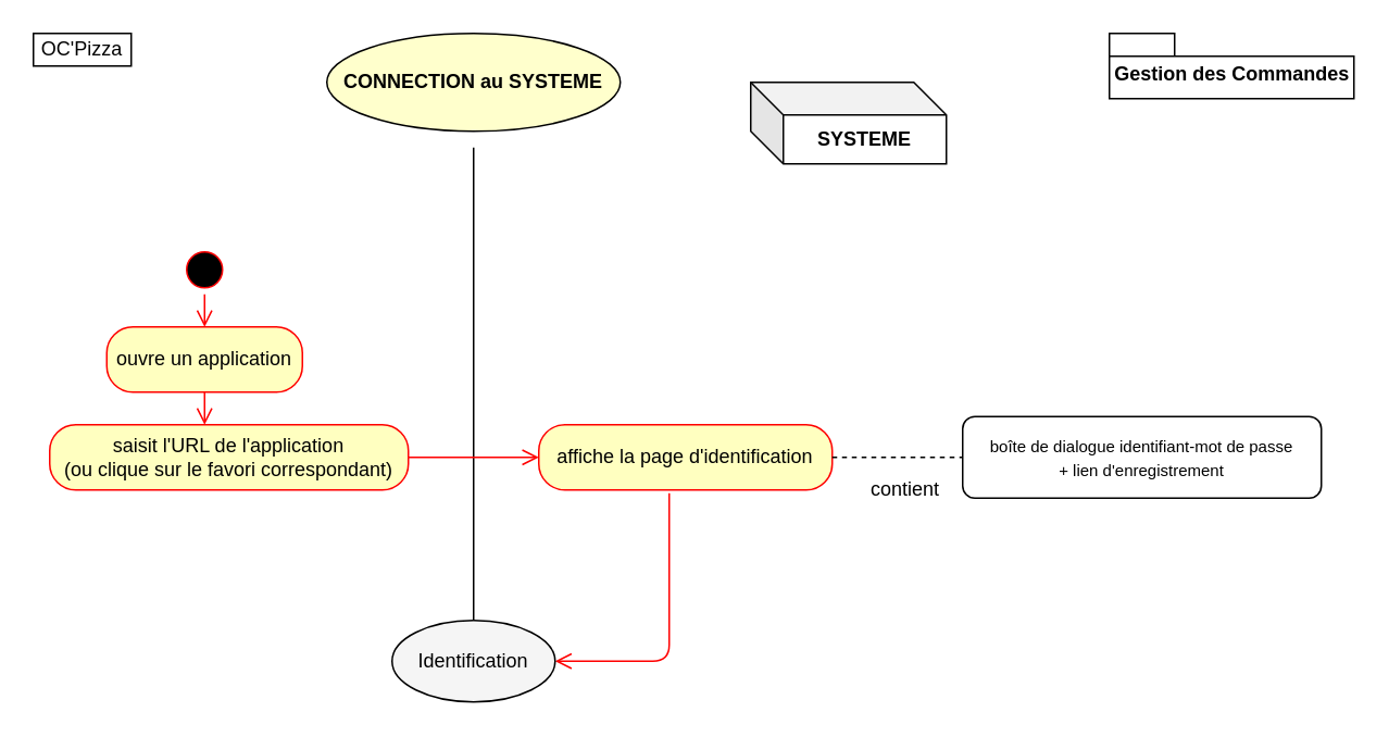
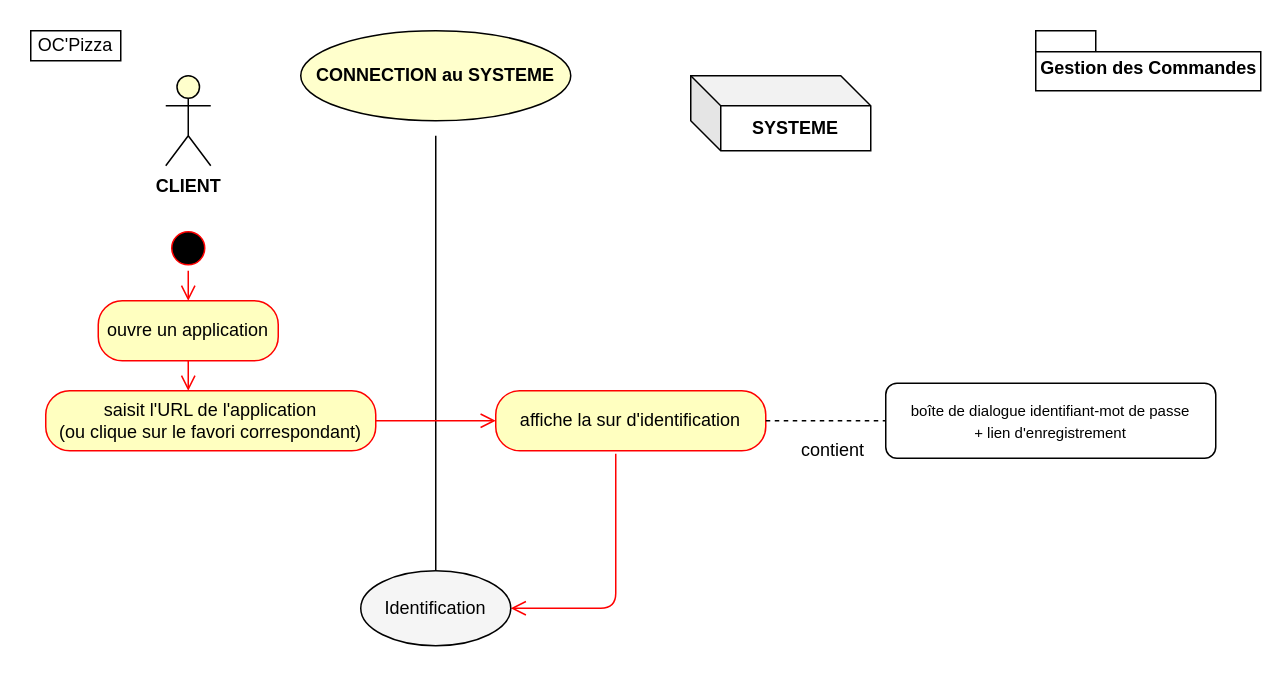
  <mxCell id="0" />
  <mxCell id="1" parent="0" />
  <mxCell id="2" value="" style="endArrow=none;html=1;" parent="1" source="19" edge="1"><mxGeometry width="50" height="50" relative="1" as="geometry"><mxPoint x="290" y="1170" as="sourcePoint" /><mxPoint x="290" y="90" as="targetPoint" /></mxGeometry></mxCell>
  <mxCell id="3" value="OC'Pizza" style="whiteSpace=wrap;html=1;rounded=0;" parent="1" vertex="1"><mxGeometry x="20" y="20" width="60" height="20" as="geometry" /></mxCell>
+ <mxCell id="4" value="&lt;b&gt;CLIENT&lt;/b&gt;" style="shape=umlActor;verticalLabelPosition=bottom;labelBackgroundColor=#ffffff;verticalAlign=top;html=1;outlineConnect=0;fillColor=#FFFFCC;" parent="1" vertex="1"><mxGeometry x="110" y="50" width="30" height="60" as="geometry" /></mxCell>
  <mxCell id="5" value="&lt;b&gt;CONNECTION au SYSTEME&lt;/b&gt;" style="ellipse;whiteSpace=wrap;html=1;fillColor=#FFFFCC;" parent="1" vertex="1"><mxGeometry x="200" y="20" width="180" height="60" as="geometry" /></mxCell>
  <mxCell id="6" value="&lt;b&gt;SYSTEME&lt;/b&gt;" style="shape=cube;whiteSpace=wrap;html=1;boundedLbl=1;backgroundOutline=1;darkOpacity=0.05;darkOpacity2=0.1;" parent="1" vertex="1"><mxGeometry x="460" y="50" width="120" height="50" as="geometry" /></mxCell>
- <mxCell id="7" value="Gestion des Commandes" style="shape=folder;fontStyle=1;spacingTop=10;tabWidth=40;tabHeight=14;tabPosition=left;html=1;" parent="1" vertex="1"><mxGeometry x="680" y="20" width="150" height="40" as="geometry" /></mxCell>
+ <mxCell id="7" value="Gestion des Commandes" style="shape=folder;fontStyle=1;spacingTop=10;tabWidth=40;tabHeight=14;tabPosition=left;html=1;" parent="1" vertex="1"><mxGeometry x="690" y="20" width="150" height="40" as="geometry" /></mxCell>
  <mxCell id="8" value="" style="ellipse;html=1;shape=startState;fillColor=#000000;strokeColor=#ff0000;" parent="1" vertex="1"><mxGeometry x="110" y="150" width="30" height="30" as="geometry" /></mxCell>
  <mxCell id="9" value="" style="edgeStyle=orthogonalEdgeStyle;html=1;verticalAlign=bottom;endArrow=open;endSize=8;strokeColor=#ff0000;" parent="1" source="8" edge="1"><mxGeometry relative="1" as="geometry"><mxPoint x="125" y="200" as="targetPoint" /></mxGeometry></mxCell>
  <mxCell id="10" value="ouvre un application" style="rounded=1;whiteSpace=wrap;html=1;arcSize=40;fontColor=#000000;fillColor=#ffffc0;strokeColor=#ff0000;" parent="1" vertex="1"><mxGeometry x="65" y="200" width="120" height="40" as="geometry" /></mxCell>
  <mxCell id="11" value="" style="edgeStyle=orthogonalEdgeStyle;html=1;verticalAlign=bottom;endArrow=open;endSize=8;strokeColor=#ff0000;" parent="1" edge="1"><mxGeometry relative="1" as="geometry"><mxPoint x="125" y="260" as="targetPoint" /><mxPoint x="125" y="255" as="sourcePoint" /><Array as="points"><mxPoint x="125" y="235" /><mxPoint x="125" y="235" /></Array></mxGeometry></mxCell>
  <mxCell id="12" value="saisit l'URL de l'application&lt;br&gt;(ou clique sur le favori correspondant)" style="rounded=1;whiteSpace=wrap;html=1;arcSize=40;fontColor=#000000;fillColor=#ffffc0;strokeColor=#ff0000;" parent="1" vertex="1"><mxGeometry x="30" y="260" width="220" height="40" as="geometry" /></mxCell>
  <mxCell id="13" value="" style="edgeStyle=orthogonalEdgeStyle;html=1;verticalAlign=bottom;endArrow=open;endSize=8;strokeColor=#ff0000;exitX=1;exitY=0.5;exitDx=0;exitDy=0;" parent="1" source="12" edge="1"><mxGeometry relative="1" as="geometry"><mxPoint x="330" y="280" as="targetPoint" /></mxGeometry></mxCell>
- <mxCell id="14" value="affiche la page d'identification" style="rounded=1;whiteSpace=wrap;html=1;arcSize=40;fontColor=#000000;fillColor=#ffffc0;strokeColor=#ff0000;" parent="1" vertex="1"><mxGeometry x="330" y="260" width="180" height="40" as="geometry" /></mxCell>
+ <mxCell id="14" value="affiche la sur d'identification" style="rounded=1;whiteSpace=wrap;html=1;arcSize=40;fontColor=#000000;fillColor=#ffffc0;strokeColor=#ff0000;" parent="1" vertex="1"><mxGeometry x="330" y="260" width="180" height="40" as="geometry" /></mxCell>
  <mxCell id="15" value="" style="edgeStyle=orthogonalEdgeStyle;html=1;verticalAlign=bottom;endArrow=open;endSize=8;strokeColor=#ff0000;" parent="1" edge="1"><mxGeometry relative="1" as="geometry"><mxPoint x="340" y="405" as="targetPoint" /><mxPoint x="410" y="302" as="sourcePoint" /><Array as="points"><mxPoint x="410" y="405" /></Array></mxGeometry></mxCell>
  <mxCell id="16" value="&lt;font style=&quot;font-size: 10px&quot;&gt;boîte de dialogue identifiant-mot de passe&lt;br&gt;+ lien d'enregistrement&lt;br&gt;&lt;/font&gt;" style="rounded=1;whiteSpace=wrap;html=1;" parent="1" vertex="1"><mxGeometry x="590" y="255" width="220" height="50" as="geometry" /></mxCell>
  <mxCell id="17" value="" style="endArrow=none;dashed=1;html=1;entryX=0;entryY=0.5;entryDx=0;entryDy=0;" parent="1" source="14" target="16" edge="1"><mxGeometry width="50" height="50" relative="1" as="geometry"><mxPoint x="495" y="575" as="sourcePoint" /><mxPoint x="545" y="525" as="targetPoint" /></mxGeometry></mxCell>
  <mxCell id="18" value="contient" style="text;html=1;strokeColor=none;fillColor=none;align=center;verticalAlign=middle;whiteSpace=wrap;rounded=0;" parent="1" vertex="1"><mxGeometry x="535" y="290" width="40" height="20" as="geometry" /></mxCell>
  <mxCell id="19" value="Identification" style="ellipse;whiteSpace=wrap;html=1;fillColor=#f5f5f5;" parent="1" vertex="1"><mxGeometry x="240" y="380" width="100" height="50" as="geometry" /></mxCell>
  <mxCell id="20" value="" style="endArrow=none;html=1;exitX=0.5;exitY=0;exitDx=0;exitDy=0;" parent="1" edge="1" source="19"><mxGeometry width="50" height="50" relative="1" as="geometry"><mxPoint x="290" y="360" as="sourcePoint" /><mxPoint x="290" y="380" as="targetPoint" /></mxGeometry></mxCell>
